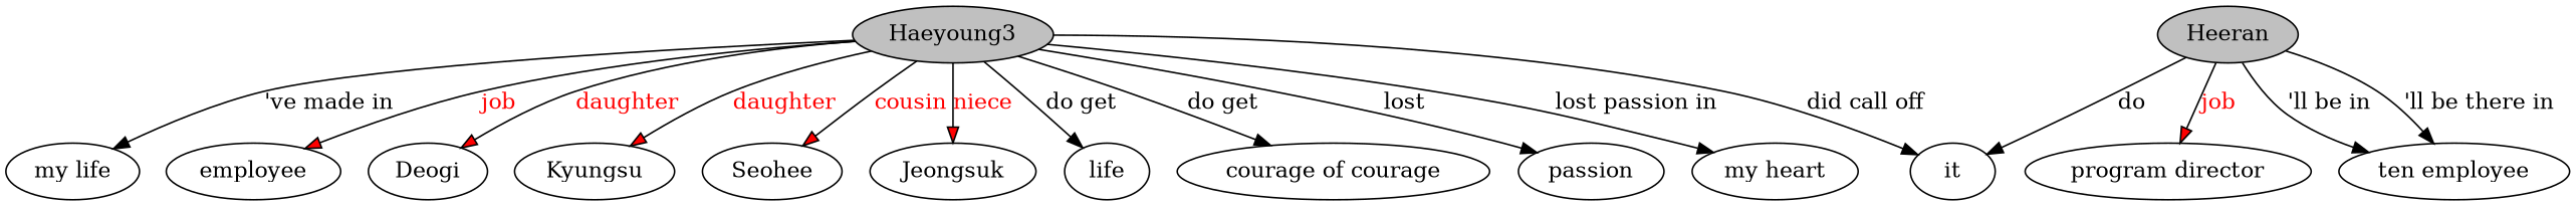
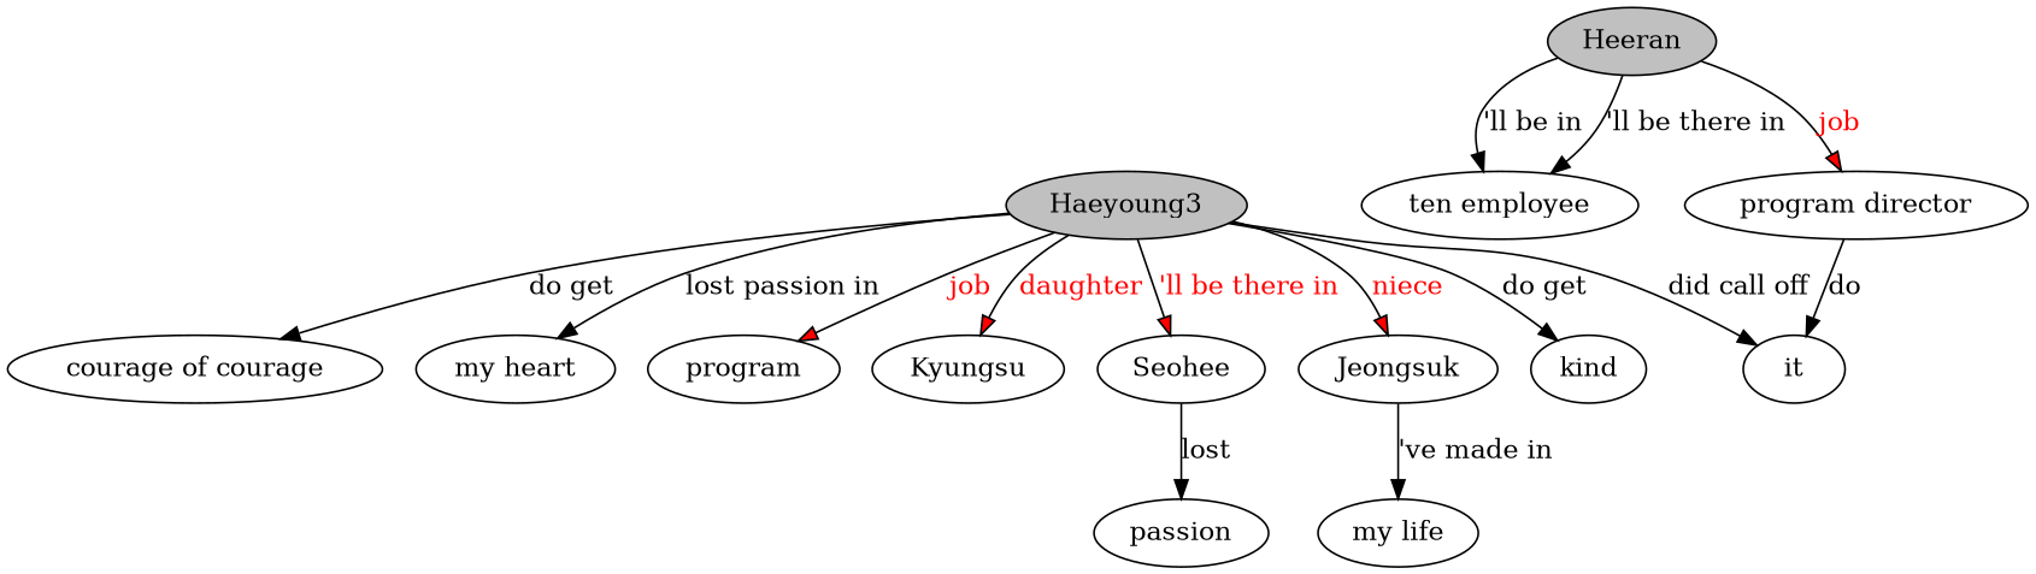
  digraph {
    n1 [fillcolor=gray label=Haeyoung3 style=filled]
-   n2 [label=life]
+   n2 [label=kind]
    n3 [label="courage of courage"]
    n4 [label=passion]
    n5 [label="my heart"]
    n6 [label=it]
    n7 [label="my life"]
-   n8 [label=employee]
-   n9 [label=Deogi]
+   n8 [label=program]
    n10 [label=Kyungsu]
    n11 [label=Seohee]
    n12 [label=Jeongsuk]
    n13 [fillcolor=gray label=Heeran style=filled]
    n14 [label="ten employee"]
    n15 [label="program director"]
    n1 -> n2 [label="do get"]
    n1 -> n3 [label="do get"]
-   n1 -> n4 [label=lost]
+   n11 -> n4 [label=lost]
    n1 -> n5 [label="lost passion in"]
    n1 -> n6 [label="did call off"]
-   n1 -> n7 [label="'ve made in"]
+   n12 -> n7 [label="'ve made in"]
    n1 -> n8 [fillcolor=red fontcolor=red label=job style=filled]
-   n1 -> n9 [fillcolor=red fontcolor=red label=daughter style=filled]
    n1 -> n10 [fillcolor=red fontcolor=red label=daughter style=filled]
-   n1 -> n11 [fillcolor=red fontcolor=red label=cousin style=filled]
+   n1 -> n11 [fillcolor=red fontcolor=red label="'ll be there in" style=filled]
    n1 -> n12 [fillcolor=red fontcolor=red label=niece style=filled]
-   n13 -> n6 [label=do]
+   n15 -> n6 [label=do]
    n13 -> n14 [label="'ll be there in"]
    n13 -> n14 [label="'ll be in"]
    n13 -> n15 [fillcolor=red fontcolor=red label=job style=filled]
  }
